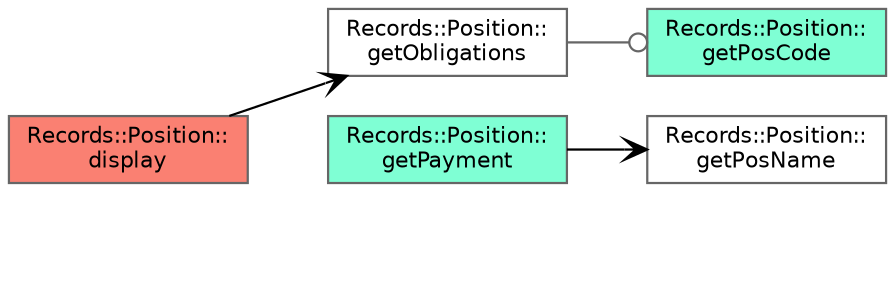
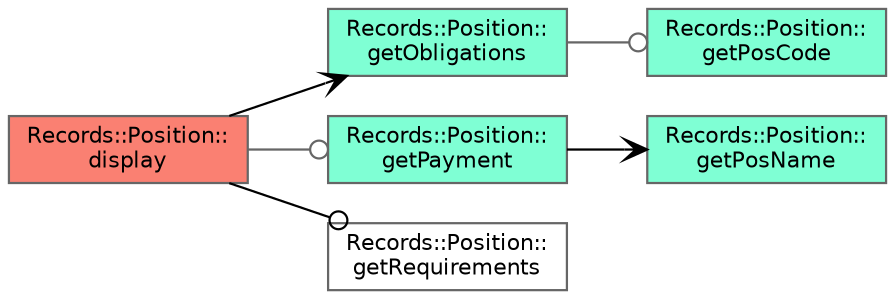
  digraph {
    rankdir=LR
    node [color=grey40 fillcolor=aquamarine fontname=Helvetica fontsize=10 shape=box style=filled]
    edge [arrowhead=odot color=black fontname=Helvetica fontsize=10 labelfontname=Helvetica labelfontsize=10 style=solid]
    n1 [color=gray40 fillcolor=salmon fontcolor=black height=0.2 label="Records::Position::\ldisplay" width=0.4]
-   n2 [fillcolor=white height=0.2 label="Records::Position::\lgetObligations" width=0.4]
+   n2 [height=0.2 label="Records::Position::\lgetObligations" width=0.4]
    n3 [height=0.2 label="Records::Position::\lgetPayment" width=0.4]
+   n4 [fillcolor=white height=0.2 label="Records::Position::\lgetRequirements" width=0.4]
    n5 [height=0.2 label="Records::Position::\lgetPosCode" width=0.4]
-   n6 [fillcolor=white height=0.2 label="Records::Position::\lgetPosName" width=0.4]
+   n6 [height=0.2 label="Records::Position::\lgetPosName" width=0.4]
    n1 -> n2 [arrowhead=vee]
+   n1 -> n3 [color=gray40]
+   n1 -> n4
    n2 -> n5 [color=gray40]
    n3 -> n6 [arrowhead=vee]
  }
